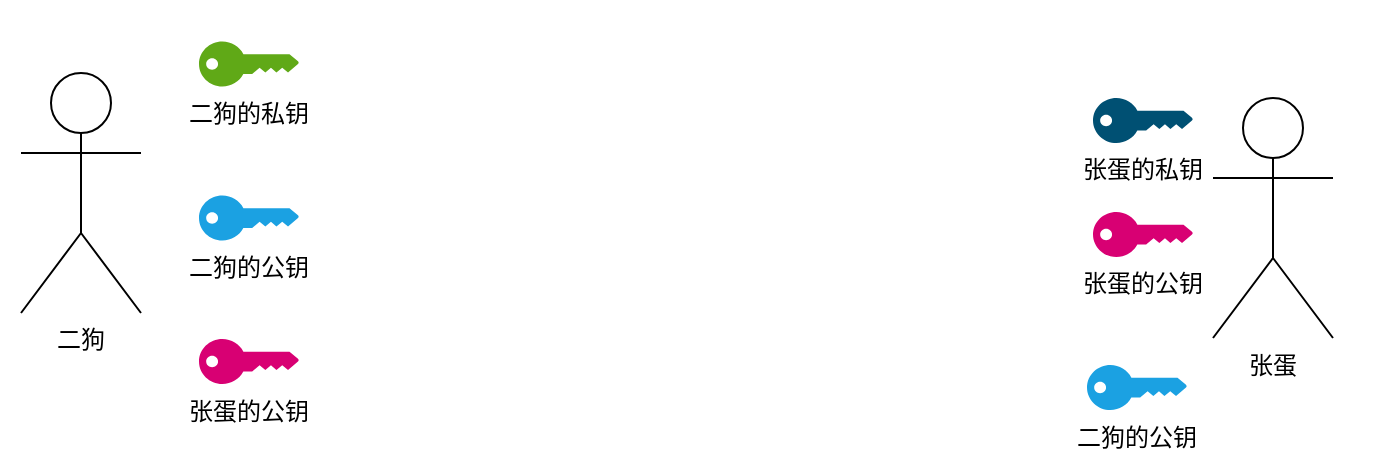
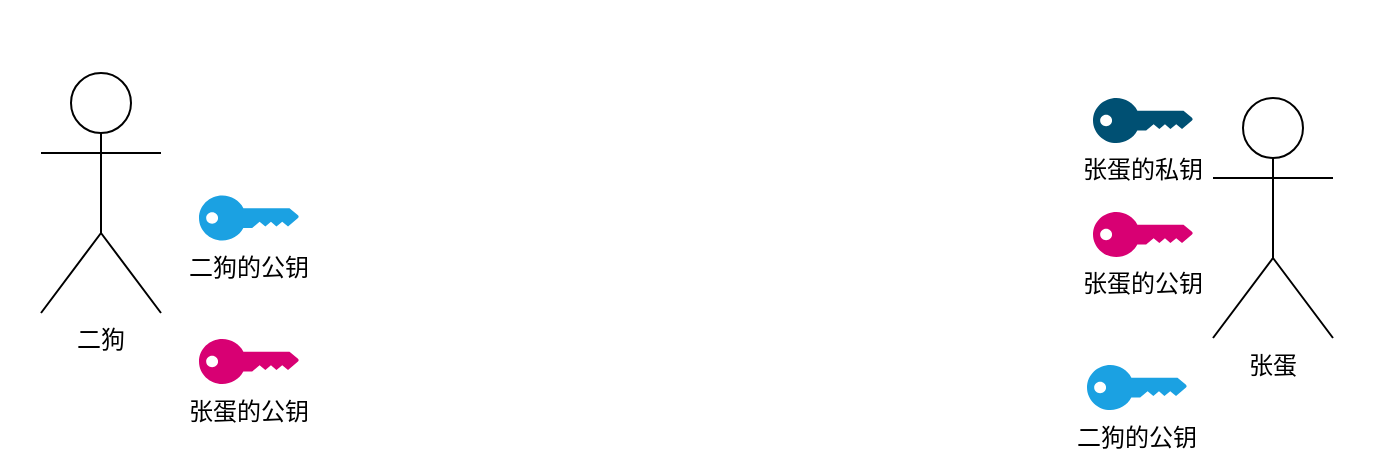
  <mxCell id="0" />
  <mxCell id="1" parent="0" />
  <mxCell id="2" value="张蛋" style="shape=umlActor;verticalLabelPosition=bottom;verticalAlign=top;html=1;outlineConnect=0;" parent="1" vertex="1"><mxGeometry x="606" y="48.5" width="60" height="120" as="geometry" /></mxCell>
- <mxCell id="3" value="二狗" style="shape=umlActor;verticalLabelPosition=bottom;verticalAlign=top;html=1;outlineConnect=0;" parent="1" vertex="1"><mxGeometry x="10" y="36" width="60" height="120" as="geometry" /></mxCell>
- <mxCell id="4" value="二狗的私钥" style="points=[[0,0.5,0],[0.24,0,0],[0.5,0.28,0],[0.995,0.475,0],[0.5,0.72,0],[0.24,1,0]];verticalLabelPosition=bottom;html=1;verticalAlign=top;aspect=fixed;align=center;pointerEvents=1;shape=mxgraph.cisco19.key;fillColor=#60a917;strokeColor=#2D7600;" parent="1" vertex="1"><mxGeometry x="99" y="20.25" width="50" height="22.5" as="geometry" /></mxCell>
+ <mxCell id="3" value="二狗" style="shape=umlActor;verticalLabelPosition=bottom;verticalAlign=top;html=1;outlineConnect=0;" parent="1" vertex="1"><mxGeometry x="20" y="36" width="60" height="120" as="geometry" /></mxCell>
  <mxCell id="5" value="二狗的公钥" style="points=[[0,0.5,0],[0.24,0,0],[0.5,0.28,0],[0.995,0.475,0],[0.5,0.72,0],[0.24,1,0]];verticalLabelPosition=bottom;html=1;verticalAlign=top;aspect=fixed;align=center;pointerEvents=1;shape=mxgraph.cisco19.key;fillColor=#1ba1e2;strokeColor=#006EAF;" parent="1" vertex="1"><mxGeometry x="99" y="97.25" width="50" height="22.5" as="geometry" /></mxCell>
  <mxCell id="6" value="张蛋的私钥" style="points=[[0,0.5,0],[0.24,0,0],[0.5,0.28,0],[0.995,0.475,0],[0.5,0.72,0],[0.24,1,0]];verticalLabelPosition=bottom;html=1;verticalAlign=top;aspect=fixed;align=center;pointerEvents=1;shape=mxgraph.cisco19.key;fillColor=#005073;strokeColor=none;" parent="1" vertex="1"><mxGeometry x="546" y="48.5" width="50" height="22.5" as="geometry" /></mxCell>
  <mxCell id="7" value="张蛋的公钥" style="points=[[0,0.5,0],[0.24,0,0],[0.5,0.28,0],[0.995,0.475,0],[0.5,0.72,0],[0.24,1,0]];verticalLabelPosition=bottom;html=1;verticalAlign=top;aspect=fixed;align=center;pointerEvents=1;shape=mxgraph.cisco19.key;fillColor=#d80073;strokeColor=#A50040;" parent="1" vertex="1"><mxGeometry x="546" y="105.5" width="50" height="22.5" as="geometry" /></mxCell>
  <mxCell id="8" value="张蛋的公钥" style="points=[[0,0.5,0],[0.24,0,0],[0.5,0.28,0],[0.995,0.475,0],[0.5,0.72,0],[0.24,1,0]];verticalLabelPosition=bottom;html=1;verticalAlign=top;aspect=fixed;align=center;pointerEvents=1;shape=mxgraph.cisco19.key;fillColor=#d80073;strokeColor=#A50040;" vertex="1" parent="1"><mxGeometry x="99" y="169" width="50" height="22.5" as="geometry" /></mxCell>
  <mxCell id="9" value="二狗的公钥" style="points=[[0,0.5,0],[0.24,0,0],[0.5,0.28,0],[0.995,0.475,0],[0.5,0.72,0],[0.24,1,0]];verticalLabelPosition=bottom;html=1;verticalAlign=top;aspect=fixed;align=center;pointerEvents=1;shape=mxgraph.cisco19.key;fillColor=#1ba1e2;strokeColor=#006EAF;" vertex="1" parent="1"><mxGeometry x="543" y="182" width="50" height="22.5" as="geometry" /></mxCell>
